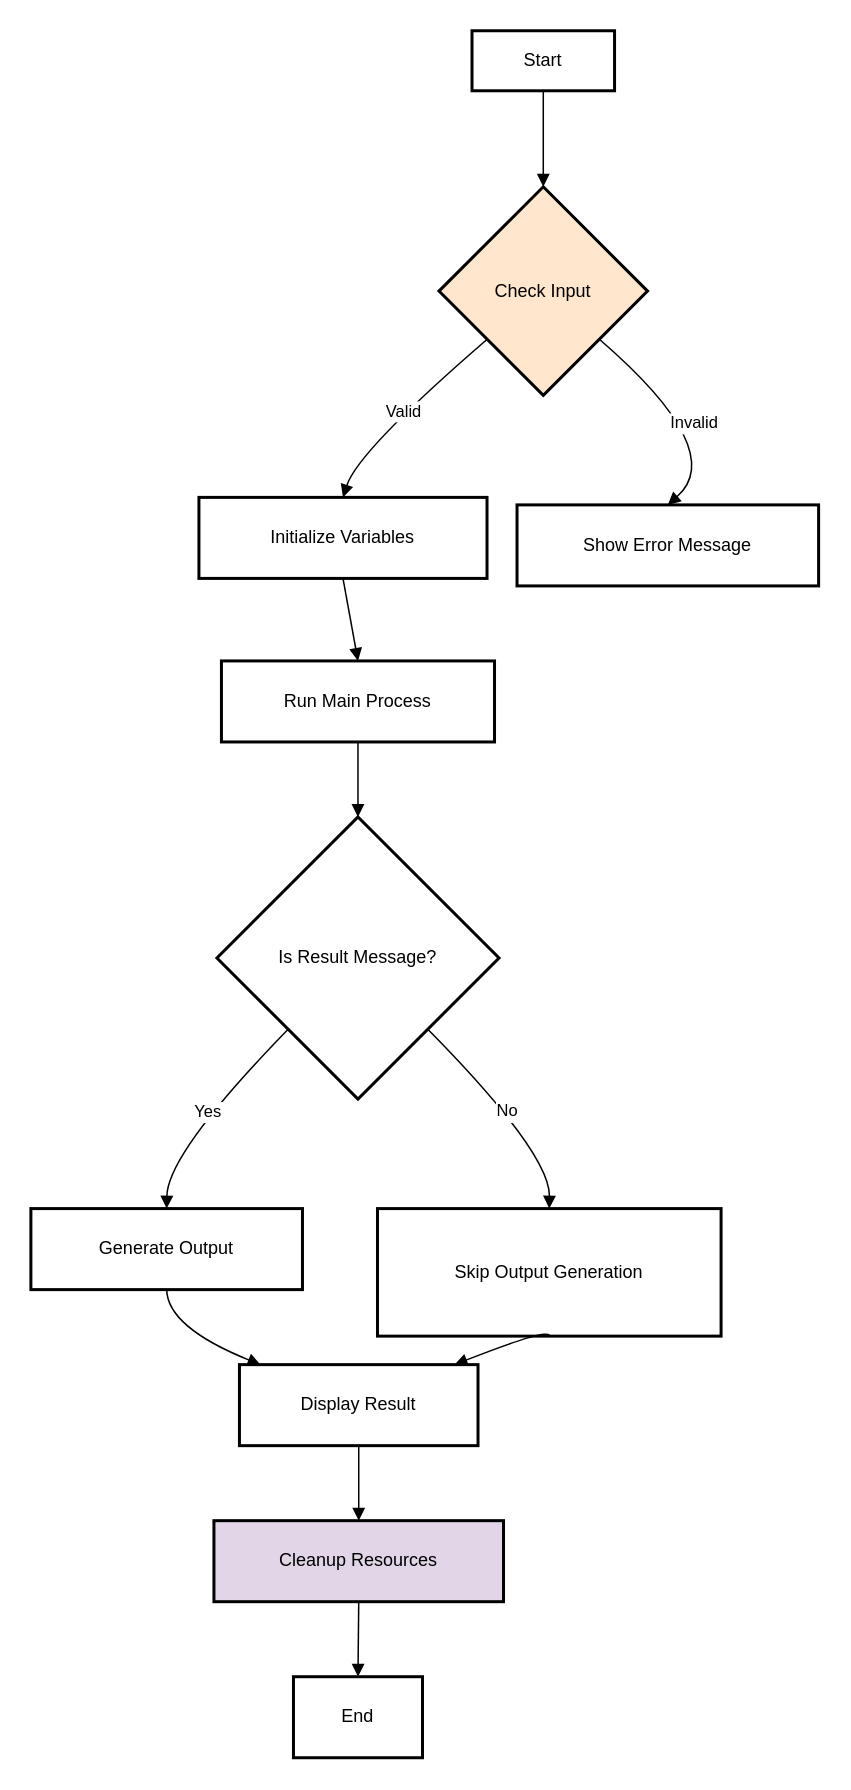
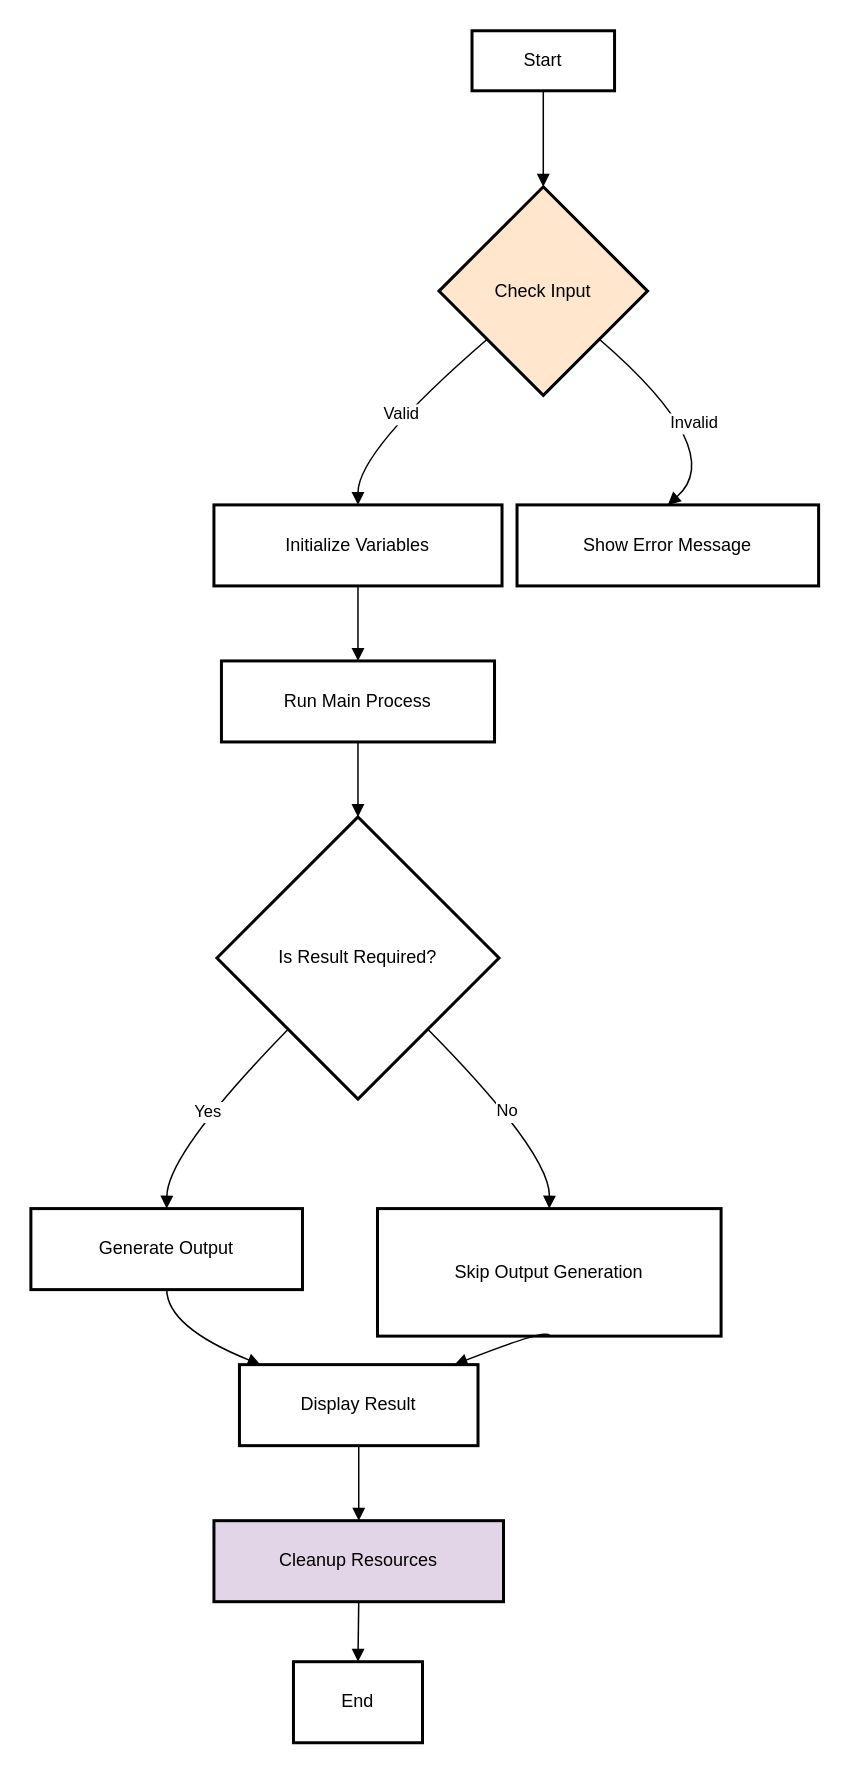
  <mxCell id="0" />
  <mxCell id="1" parent="0" />
  <mxCell id="2" value="Start" style="whiteSpace=wrap;strokeWidth=2;" vertex="1" parent="1"><mxGeometry x="314" y="20" width="95" height="40" as="geometry" /></mxCell>
  <mxCell id="3" value="Check Input" style="rhombus;strokeWidth=2;whiteSpace=wrap;fillColor=#ffe6cc;" vertex="1" parent="1"><mxGeometry x="292" y="124" width="139" height="139" as="geometry" /></mxCell>
- <mxCell id="4" value="Initialize Variables" style="whiteSpace=wrap;strokeWidth=2;" vertex="1" parent="1"><mxGeometry x="132" y="331" width="192" height="54" as="geometry" /></mxCell>
+ <mxCell id="4" value="Initialize Variables" style="whiteSpace=wrap;strokeWidth=2;" vertex="1" parent="1"><mxGeometry x="142" y="336" width="192" height="54" as="geometry" /></mxCell>
  <mxCell id="5" value="Show Error Message" style="whiteSpace=wrap;strokeWidth=2;" vertex="1" parent="1"><mxGeometry x="344" y="336" width="201" height="54" as="geometry" /></mxCell>
  <mxCell id="6" value="Run Main Process" style="whiteSpace=wrap;strokeWidth=2;" vertex="1" parent="1"><mxGeometry x="147" y="440" width="182" height="54" as="geometry" /></mxCell>
- <mxCell id="7" value="Is Result Message?" style="rhombus;strokeWidth=2;whiteSpace=wrap;" vertex="1" parent="1"><mxGeometry x="144" y="544" width="188" height="188" as="geometry" /></mxCell>
+ <mxCell id="7" value="Is Result Required?" style="rhombus;strokeWidth=2;whiteSpace=wrap;" vertex="1" parent="1"><mxGeometry x="144" y="544" width="188" height="188" as="geometry" /></mxCell>
  <mxCell id="8" value="Generate Output" style="whiteSpace=wrap;strokeWidth=2;" vertex="1" parent="1"><mxGeometry x="20" y="805" width="181" height="54" as="geometry" /></mxCell>
  <mxCell id="9" value="Skip Output Generation" style="whiteSpace=wrap;strokeWidth=2;" vertex="1" parent="1"><mxGeometry x="251" y="805" width="229" height="85" as="geometry" /></mxCell>
  <mxCell id="10" value="Display Result" style="whiteSpace=wrap;strokeWidth=2;" vertex="1" parent="1"><mxGeometry x="159" y="909" width="159" height="54" as="geometry" /></mxCell>
  <mxCell id="11" value="Cleanup Resources" style="whiteSpace=wrap;strokeWidth=2;fillColor=#e1d5e7;" vertex="1" parent="1"><mxGeometry x="142" y="1013" width="193" height="54" as="geometry" /></mxCell>
- <mxCell id="12" value="End" style="whiteSpace=wrap;strokeWidth=2;" vertex="1" parent="1"><mxGeometry x="195" y="1117" width="86" height="54" as="geometry" /></mxCell>
+ <mxCell id="12" value="End" style="whiteSpace=wrap;strokeWidth=2;" vertex="1" parent="1"><mxGeometry x="195" y="1107" width="86" height="54" as="geometry" /></mxCell>
  <mxCell id="13" value="" style="curved=1;startArrow=none;endArrow=block;exitX=0.5;exitY=1;entryX=0.5;entryY=0;" edge="1" parent="1" source="2" target="3"><mxGeometry relative="1" as="geometry"><Array as="points" /></mxGeometry></mxCell>
  <mxCell id="14" value="Valid" style="curved=1;startArrow=none;endArrow=block;exitX=0;exitY=0.93;entryX=0.5;entryY=0;" edge="1" parent="1" source="3" target="4"><mxGeometry relative="1" as="geometry"><Array as="points"><mxPoint x="238" y="300" /></Array></mxGeometry></mxCell>
  <mxCell id="15" value="Invalid" style="curved=1;startArrow=none;endArrow=block;exitX=1;exitY=0.93;entryX=0.5;entryY=0;" edge="1" parent="1" source="3" target="5"><mxGeometry relative="1" as="geometry"><Array as="points"><mxPoint x="485" y="300" /></Array></mxGeometry></mxCell>
  <mxCell id="16" value="" style="curved=1;startArrow=none;endArrow=block;exitX=0.5;exitY=1;entryX=0.5;entryY=0;" edge="1" parent="1" source="4" target="6"><mxGeometry relative="1" as="geometry"><Array as="points" /></mxGeometry></mxCell>
  <mxCell id="17" value="" style="curved=1;startArrow=none;endArrow=block;exitX=0.5;exitY=1;entryX=0.5;entryY=0;" edge="1" parent="1" source="6" target="7"><mxGeometry relative="1" as="geometry"><Array as="points" /></mxGeometry></mxCell>
  <mxCell id="18" value="Yes" style="curved=1;startArrow=none;endArrow=block;exitX=0.01;exitY=1;entryX=0.5;entryY=-0.01;" edge="1" parent="1" source="7" target="8"><mxGeometry relative="1" as="geometry"><Array as="points"><mxPoint x="111" y="768" /></Array></mxGeometry></mxCell>
  <mxCell id="19" value="No" style="curved=1;startArrow=none;endArrow=block;exitX=0.99;exitY=1;entryX=0.5;entryY=-0.01;" edge="1" parent="1" source="7" target="9"><mxGeometry relative="1" as="geometry"><Array as="points"><mxPoint x="366" y="768" /></Array></mxGeometry></mxCell>
  <mxCell id="20" value="" style="curved=1;startArrow=none;endArrow=block;exitX=0.5;exitY=0.99;entryX=0.08;entryY=-0.01;" edge="1" parent="1" source="8" target="10"><mxGeometry relative="1" as="geometry"><Array as="points"><mxPoint x="111" y="884" /></Array></mxGeometry></mxCell>
  <mxCell id="21" value="" style="curved=1;startArrow=none;endArrow=block;exitX=0.5;exitY=0.99;entryX=0.91;entryY=-0.01;" edge="1" parent="1" source="9" target="10"><mxGeometry relative="1" as="geometry"><Array as="points"><mxPoint x="366" y="884" /></Array></mxGeometry></mxCell>
  <mxCell id="22" value="" style="curved=1;startArrow=none;endArrow=block;exitX=0.5;exitY=0.99;entryX=0.5;entryY=-0.01;" edge="1" parent="1" source="10" target="11"><mxGeometry relative="1" as="geometry"><Array as="points" /></mxGeometry></mxCell>
  <mxCell id="23" value="" style="curved=1;startArrow=none;endArrow=block;exitX=0.5;exitY=0.99;entryX=0.5;entryY=-0.01;" edge="1" parent="1" source="11" target="12"><mxGeometry relative="1" as="geometry"><Array as="points" /></mxGeometry></mxCell>
